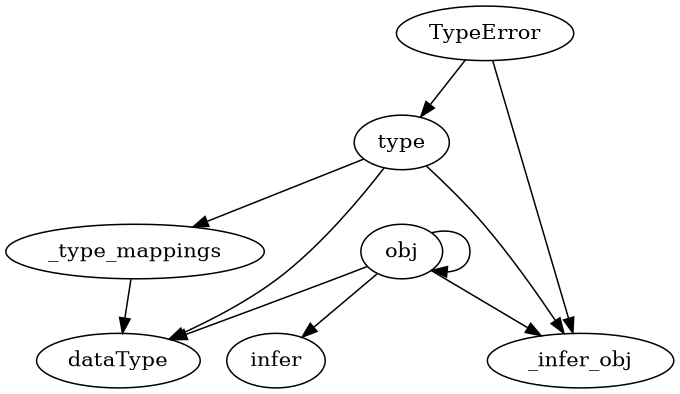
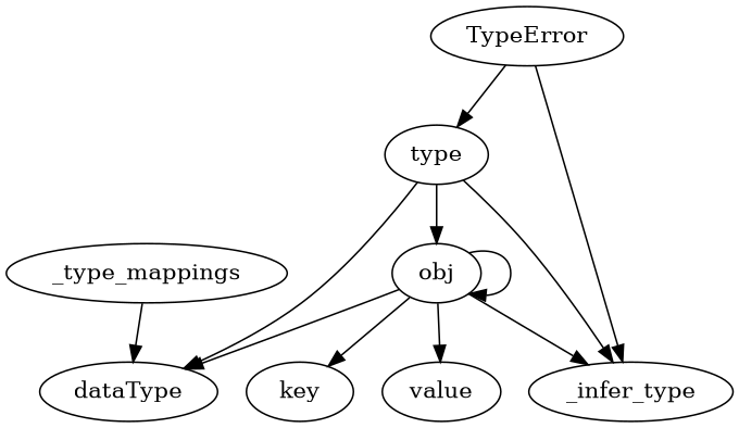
  strict digraph {
    fontname="DejaVu Serif"
    node [fontname="DejaVu Serif"]
    edge [fontname="DejaVu Serif"]
    type
    dataType
    obj
-   _infer_type [label=_infer_obj]
-   key [label=infer]
+   _infer_type
+   key
+   value
    _type_mappings
    TypeError
    type -> dataType
-   type -> _type_mappings
+   type -> obj
    type -> _infer_type
    obj -> dataType
    obj -> obj
    obj -> _infer_type
    obj -> key
+   obj -> value
    _type_mappings -> dataType
    TypeError -> type
    TypeError -> _infer_type
  }
